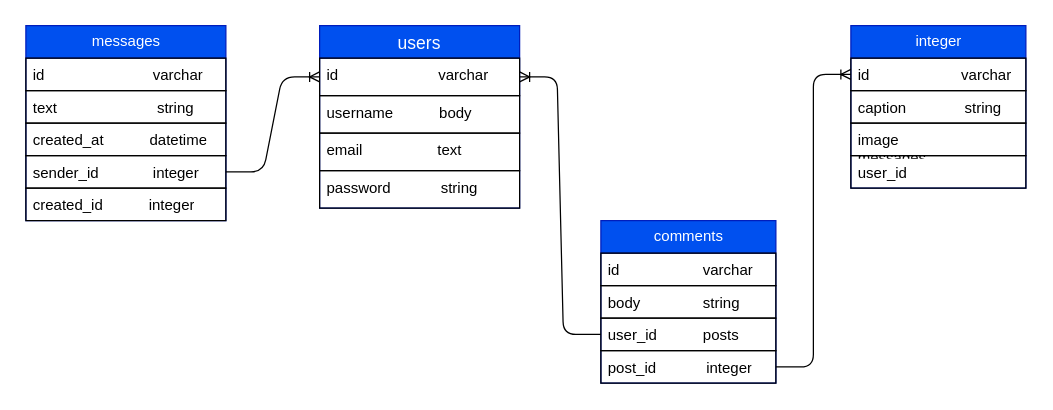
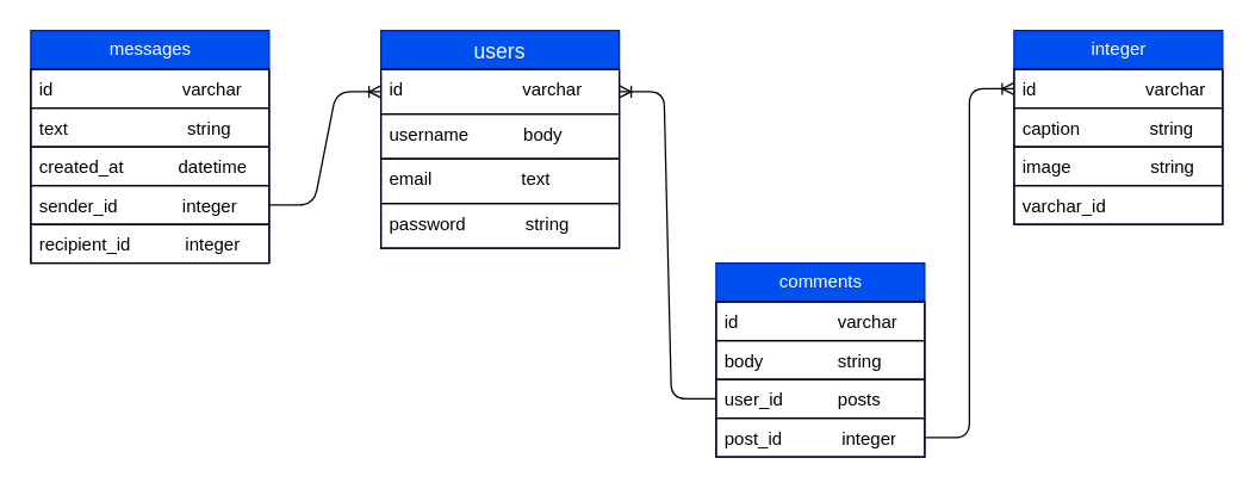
  <mxCell id="0" />
  <mxCell id="1" parent="0" />
  <mxCell id="2" value="users" style="swimlane;fontStyle=0;childLayout=stackLayout;horizontal=1;startSize=26;horizontalStack=0;resizeParent=1;resizeParentMax=0;resizeLast=0;collapsible=1;marginBottom=0;align=center;fontSize=14;rounded=0;sketch=0;fillColor=#0050ef;fontColor=#ffffff;strokeColor=#001DBC;" parent="1" vertex="1"><mxGeometry x="255" y="20" width="160" height="146" as="geometry" /></mxCell>
  <mxCell id="3" value="id                        varchar" style="text;strokeColor=default;fillColor=none;spacingLeft=4;spacingRight=4;overflow=hidden;rotatable=0;points=[[0,0.5],[1,0.5]];portConstraint=eastwest;fontSize=12;rounded=0;sketch=0;" parent="2" vertex="1"><mxGeometry y="26" width="160" height="30" as="geometry" /></mxCell>
  <mxCell id="4" value="username           body" style="text;strokeColor=default;fillColor=none;spacingLeft=4;spacingRight=4;overflow=hidden;rotatable=0;points=[[0,0.5],[1,0.5]];portConstraint=eastwest;fontSize=12;rounded=0;sketch=0;" parent="2" vertex="1"><mxGeometry y="56" width="160" height="30" as="geometry" /></mxCell>
  <mxCell id="5" value="email                  text" style="text;strokeColor=default;fillColor=none;spacingLeft=4;spacingRight=4;overflow=hidden;rotatable=0;points=[[0,0.5],[1,0.5]];portConstraint=eastwest;fontSize=12;rounded=0;sketch=0;" parent="2" vertex="1"><mxGeometry y="86" width="160" height="30" as="geometry" /></mxCell>
  <mxCell id="6" value="password            string" style="text;strokeColor=default;fillColor=none;spacingLeft=4;spacingRight=4;overflow=hidden;rotatable=0;points=[[0,0.5],[1,0.5]];portConstraint=eastwest;fontSize=12;rounded=0;sketch=0;" parent="2" vertex="1"><mxGeometry y="116" width="160" height="30" as="geometry" /></mxCell>
  <mxCell id="7" style="edgeStyle=none;html=1;exitX=1;exitY=0.25;exitDx=0;exitDy=0;" parent="2" source="2" target="3" edge="1"><mxGeometry relative="1" as="geometry" /></mxCell>
  <mxCell id="8" value="messages" style="swimlane;fontStyle=0;childLayout=stackLayout;horizontal=1;startSize=26;fillColor=#0050ef;horizontalStack=0;resizeParent=1;resizeParentMax=0;resizeLast=0;collapsible=1;marginBottom=0;html=1;rounded=0;sketch=0;fontColor=#ffffff;strokeColor=#001DBC;" parent="1" vertex="1"><mxGeometry x="20" y="20" width="160" height="156" as="geometry" /></mxCell>
  <mxCell id="9" value="id&amp;nbsp; &amp;nbsp; &amp;nbsp; &amp;nbsp; &amp;nbsp; &amp;nbsp; &amp;nbsp; &amp;nbsp; &amp;nbsp; &amp;nbsp; &amp;nbsp; &amp;nbsp; &amp;nbsp; varchar" style="text;strokeColor=default;fillColor=none;align=left;verticalAlign=top;spacingLeft=4;spacingRight=4;overflow=hidden;rotatable=0;points=[[0,0.5],[1,0.5]];portConstraint=eastwest;whiteSpace=wrap;html=1;rounded=0;sketch=0;" parent="8" vertex="1"><mxGeometry y="26" width="160" height="26" as="geometry" /></mxCell>
  <mxCell id="10" value="text&amp;nbsp; &amp;nbsp; &amp;nbsp; &amp;nbsp; &amp;nbsp; &amp;nbsp; &amp;nbsp; &amp;nbsp; &amp;nbsp; &amp;nbsp; &amp;nbsp; &amp;nbsp; string" style="text;strokeColor=default;fillColor=none;align=left;verticalAlign=top;spacingLeft=4;spacingRight=4;overflow=hidden;rotatable=0;points=[[0,0.5],[1,0.5]];portConstraint=eastwest;whiteSpace=wrap;html=1;rounded=0;sketch=0;" parent="8" vertex="1"><mxGeometry y="52" width="160" height="26" as="geometry" /></mxCell>
  <mxCell id="11" value="created_at&amp;nbsp; &amp;nbsp; &amp;nbsp; &amp;nbsp; &amp;nbsp; &amp;nbsp;datetime" style="text;strokeColor=default;fillColor=none;align=left;verticalAlign=top;spacingLeft=4;spacingRight=4;overflow=hidden;rotatable=0;points=[[0,0.5],[1,0.5]];portConstraint=eastwest;whiteSpace=wrap;html=1;rounded=0;sketch=0;" parent="8" vertex="1"><mxGeometry y="78" width="160" height="26" as="geometry" /></mxCell>
  <mxCell id="12" value="sender_id&amp;nbsp; &amp;nbsp; &amp;nbsp; &amp;nbsp; &amp;nbsp; &amp;nbsp; &amp;nbsp;integer" style="text;strokeColor=default;fillColor=none;align=left;verticalAlign=top;spacingLeft=4;spacingRight=4;overflow=hidden;rotatable=0;points=[[0,0.5],[1,0.5]];portConstraint=eastwest;whiteSpace=wrap;html=1;rounded=0;sketch=0;" parent="8" vertex="1"><mxGeometry y="104" width="160" height="26" as="geometry" /></mxCell>
- <mxCell id="13" value="created_id&amp;nbsp; &amp;nbsp; &amp;nbsp; &amp;nbsp; &amp;nbsp; &amp;nbsp;integer" style="text;strokeColor=default;fillColor=none;align=left;verticalAlign=top;spacingLeft=4;spacingRight=4;overflow=hidden;rotatable=0;points=[[0,0.5],[1,0.5]];portConstraint=eastwest;whiteSpace=wrap;html=1;rounded=0;sketch=0;" parent="8" vertex="1"><mxGeometry y="130" width="160" height="26" as="geometry" /></mxCell>
+ <mxCell id="13" value="recipient_id&amp;nbsp; &amp;nbsp; &amp;nbsp; &amp;nbsp; &amp;nbsp; &amp;nbsp;integer" style="text;strokeColor=default;fillColor=none;align=left;verticalAlign=top;spacingLeft=4;spacingRight=4;overflow=hidden;rotatable=0;points=[[0,0.5],[1,0.5]];portConstraint=eastwest;whiteSpace=wrap;html=1;rounded=0;sketch=0;" parent="8" vertex="1"><mxGeometry y="130" width="160" height="26" as="geometry" /></mxCell>
  <mxCell id="14" value="integer" style="swimlane;fontStyle=0;childLayout=stackLayout;horizontal=1;startSize=26;fillColor=#0050ef;horizontalStack=0;resizeParent=1;resizeParentMax=0;resizeLast=0;collapsible=1;marginBottom=0;html=1;rounded=0;sketch=0;fontColor=#ffffff;strokeColor=#001DBC;" parent="1" vertex="1"><mxGeometry x="680" y="20" width="140" height="130" as="geometry" /></mxCell>
  <mxCell id="15" value="id&amp;nbsp; &amp;nbsp; &amp;nbsp; &amp;nbsp; &amp;nbsp; &amp;nbsp; &amp;nbsp; &amp;nbsp; &amp;nbsp; &amp;nbsp; &amp;nbsp; varchar" style="text;strokeColor=default;fillColor=none;align=left;verticalAlign=top;spacingLeft=4;spacingRight=4;overflow=hidden;rotatable=0;points=[[0,0.5],[1,0.5]];portConstraint=eastwest;whiteSpace=wrap;html=1;rounded=0;sketch=0;" parent="14" vertex="1"><mxGeometry y="26" width="140" height="26" as="geometry" /></mxCell>
  <mxCell id="16" value="caption&amp;nbsp; &amp;nbsp; &amp;nbsp; &amp;nbsp; &amp;nbsp; &amp;nbsp; &amp;nbsp; string" style="text;strokeColor=default;fillColor=none;align=left;verticalAlign=top;spacingLeft=4;spacingRight=4;overflow=hidden;rotatable=0;points=[[0,0.5],[1,0.5]];portConstraint=eastwest;whiteSpace=wrap;html=1;rounded=0;sketch=0;" parent="14" vertex="1"><mxGeometry y="52" width="140" height="26" as="geometry" /></mxCell>
- <mxCell id="17" value="image&amp;nbsp; &amp;nbsp; &amp;nbsp; &amp;nbsp; &amp;nbsp; &amp;nbsp; &amp;nbsp; &amp;nbsp; messages" style="text;strokeColor=default;fillColor=none;align=left;verticalAlign=top;spacingLeft=4;spacingRight=4;overflow=hidden;rotatable=0;points=[[0,0.5],[1,0.5]];portConstraint=eastwest;whiteSpace=wrap;html=1;rounded=0;sketch=0;" parent="14" vertex="1"><mxGeometry y="78" width="140" height="26" as="geometry" /></mxCell>
- <mxCell id="18" value="user_id" style="text;strokeColor=default;fillColor=none;align=left;verticalAlign=top;spacingLeft=4;spacingRight=4;overflow=hidden;rotatable=0;points=[[0,0.5],[1,0.5]];portConstraint=eastwest;whiteSpace=wrap;html=1;rounded=0;sketch=0;" parent="14" vertex="1"><mxGeometry y="104" width="140" height="26" as="geometry" /></mxCell>
+ <mxCell id="17" value="image&amp;nbsp; &amp;nbsp; &amp;nbsp; &amp;nbsp; &amp;nbsp; &amp;nbsp; &amp;nbsp; &amp;nbsp; string" style="text;strokeColor=default;fillColor=none;align=left;verticalAlign=top;spacingLeft=4;spacingRight=4;overflow=hidden;rotatable=0;points=[[0,0.5],[1,0.5]];portConstraint=eastwest;whiteSpace=wrap;html=1;rounded=0;sketch=0;" parent="14" vertex="1"><mxGeometry y="78" width="140" height="26" as="geometry" /></mxCell>
+ <mxCell id="18" value="varchar_id" style="text;strokeColor=default;fillColor=none;align=left;verticalAlign=top;spacingLeft=4;spacingRight=4;overflow=hidden;rotatable=0;points=[[0,0.5],[1,0.5]];portConstraint=eastwest;whiteSpace=wrap;html=1;rounded=0;sketch=0;" parent="14" vertex="1"><mxGeometry y="104" width="140" height="26" as="geometry" /></mxCell>
  <mxCell id="19" value="comments" style="swimlane;fontStyle=0;childLayout=stackLayout;horizontal=1;startSize=26;fillColor=#0050ef;horizontalStack=0;resizeParent=1;resizeParentMax=0;resizeLast=0;collapsible=1;marginBottom=0;html=1;rounded=0;sketch=0;fontColor=#ffffff;strokeColor=#001DBC;" parent="1" vertex="1"><mxGeometry x="480" y="176" width="140" height="130" as="geometry" /></mxCell>
  <mxCell id="20" value="id&amp;nbsp; &amp;nbsp; &amp;nbsp; &amp;nbsp; &amp;nbsp; &amp;nbsp; &amp;nbsp; &amp;nbsp; &amp;nbsp; &amp;nbsp; varchar" style="text;strokeColor=default;fillColor=none;align=left;verticalAlign=top;spacingLeft=4;spacingRight=4;overflow=hidden;rotatable=0;points=[[0,0.5],[1,0.5]];portConstraint=eastwest;whiteSpace=wrap;html=1;rounded=0;sketch=0;" parent="19" vertex="1"><mxGeometry y="26" width="140" height="26" as="geometry" /></mxCell>
  <mxCell id="21" value="body&amp;nbsp; &amp;nbsp; &amp;nbsp; &amp;nbsp; &amp;nbsp; &amp;nbsp; &amp;nbsp; &amp;nbsp;string" style="text;strokeColor=default;fillColor=none;align=left;verticalAlign=top;spacingLeft=4;spacingRight=4;overflow=hidden;rotatable=0;points=[[0,0.5],[1,0.5]];portConstraint=eastwest;whiteSpace=wrap;html=1;rounded=0;sketch=0;" parent="19" vertex="1"><mxGeometry y="52" width="140" height="26" as="geometry" /></mxCell>
  <mxCell id="22" value="user_id&amp;nbsp; &amp;nbsp; &amp;nbsp; &amp;nbsp; &amp;nbsp; &amp;nbsp;posts" style="text;strokeColor=default;fillColor=none;align=left;verticalAlign=top;spacingLeft=4;spacingRight=4;overflow=hidden;rotatable=0;points=[[0,0.5],[1,0.5]];portConstraint=eastwest;whiteSpace=wrap;html=1;rounded=0;sketch=0;" parent="19" vertex="1"><mxGeometry y="78" width="140" height="26" as="geometry" /></mxCell>
  <mxCell id="23" value="post_id&amp;nbsp; &amp;nbsp; &amp;nbsp; &amp;nbsp; &amp;nbsp; &amp;nbsp; integer" style="text;strokeColor=default;fillColor=none;align=left;verticalAlign=top;spacingLeft=4;spacingRight=4;overflow=hidden;rotatable=0;points=[[0,0.5],[1,0.5]];portConstraint=eastwest;whiteSpace=wrap;html=1;rounded=0;sketch=0;" parent="19" vertex="1"><mxGeometry y="104" width="140" height="26" as="geometry" /></mxCell>
  <mxCell id="24" value="" style="edgeStyle=entityRelationEdgeStyle;fontSize=12;html=1;endArrow=ERoneToMany;entryX=0;entryY=0.5;entryDx=0;entryDy=0;" parent="1" source="12" target="3" edge="1"><mxGeometry width="100" height="100" relative="1" as="geometry"><mxPoint x="60" y="210" as="sourcePoint" /><mxPoint x="160" y="110" as="targetPoint" /></mxGeometry></mxCell>
  <mxCell id="25" value="" style="edgeStyle=entityRelationEdgeStyle;fontSize=12;html=1;endArrow=ERoneToMany;entryX=1;entryY=0.5;entryDx=0;entryDy=0;" parent="1" source="22" target="3" edge="1"><mxGeometry width="100" height="100" relative="1" as="geometry"><mxPoint x="380" y="210" as="sourcePoint" /><mxPoint x="480" y="110" as="targetPoint" /></mxGeometry></mxCell>
  <mxCell id="26" value="" style="edgeStyle=entityRelationEdgeStyle;fontSize=12;html=1;endArrow=ERoneToMany;entryX=0;entryY=0.5;entryDx=0;entryDy=0;" parent="1" source="23" target="15" edge="1"><mxGeometry width="100" height="100" relative="1" as="geometry"><mxPoint x="380" y="210" as="sourcePoint" /><mxPoint x="480" y="110" as="targetPoint" /></mxGeometry></mxCell>
